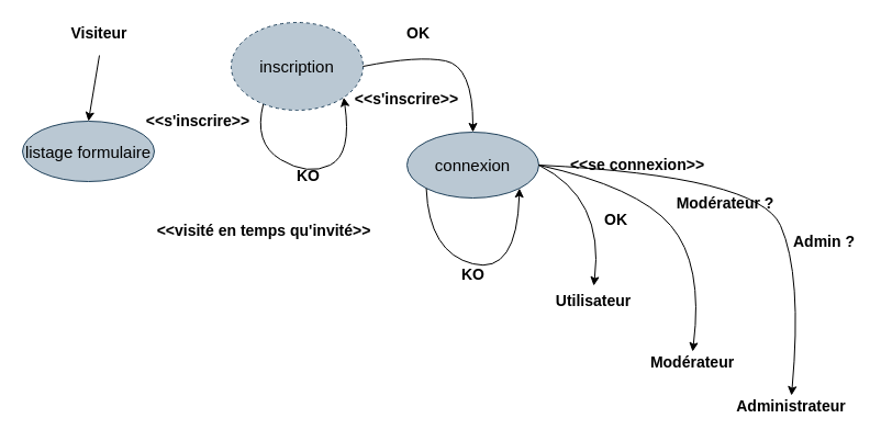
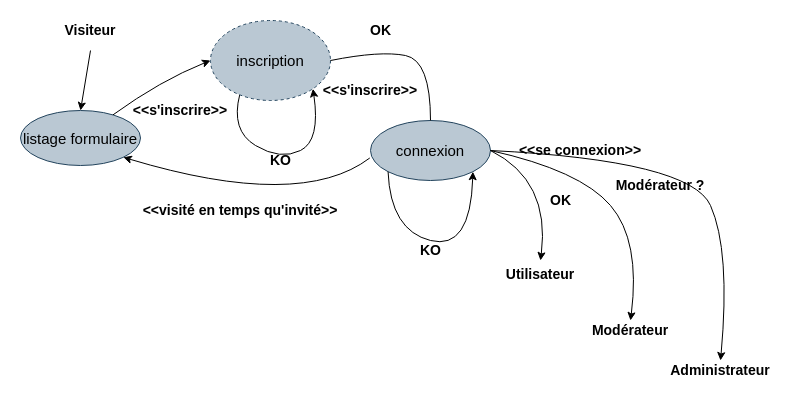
  <mxCell id="0" />
  <mxCell id="1" parent="0" />
  <mxCell id="2" value="&lt;span style=&quot;font-size: 15px&quot;&gt;listage formulaire&lt;/span&gt;" style="ellipse;whiteSpace=wrap;html=1;fillColor=#bac8d3;strokeColor=#23445d;" parent="1" vertex="1"><mxGeometry x="20" y="110" width="120" height="55" as="geometry" /></mxCell>
  <mxCell id="3" value="" style="endArrow=classic;html=1;entryX=0.5;entryY=0;entryDx=0;entryDy=0;" parent="1" target="2" edge="1"><mxGeometry width="50" height="50" relative="1" as="geometry"><mxPoint x="90" y="50" as="sourcePoint" /><mxPoint x="120" y="10" as="targetPoint" /></mxGeometry></mxCell>
  <mxCell id="4" value="&lt;b&gt;&lt;font style=&quot;font-size: 14px&quot;&gt;Visiteur&lt;/font&gt;&lt;/b&gt;" style="text;html=1;strokeColor=none;fillColor=none;align=center;verticalAlign=middle;whiteSpace=wrap;rounded=0;" parent="1" vertex="1"><mxGeometry x="70" y="20" width="40" height="20" as="geometry" /></mxCell>
  <mxCell id="5" value="&lt;b&gt;&lt;font style=&quot;font-size: 14px&quot;&gt;OK&lt;/font&gt;&lt;/b&gt;" style="text;html=1;align=center;verticalAlign=middle;resizable=0;points=[];autosize=1;" parent="1" vertex="1"><mxGeometry x="360" y="20" width="40" height="20" as="geometry" /></mxCell>
  <mxCell id="6" value="" style="curved=1;endArrow=classic;html=1;exitX=0.244;exitY=0.925;exitDx=0;exitDy=0;exitPerimeter=0;entryX=1;entryY=1;entryDx=0;entryDy=0;" parent="1" source="10" target="10" edge="1"><mxGeometry width="50" height="50" relative="1" as="geometry"><mxPoint x="270" y="190" as="sourcePoint" /><mxPoint x="370" y="170" as="targetPoint" /><Array as="points"><mxPoint x="230" y="130" /><mxPoint x="280" y="160" /><mxPoint x="320" y="140" /></Array></mxGeometry></mxCell>
  <mxCell id="7" value="&lt;b&gt;&lt;font style=&quot;font-size: 14px&quot;&gt;KO&lt;/font&gt;&lt;/b&gt;" style="text;html=1;align=center;verticalAlign=middle;resizable=0;points=[];autosize=1;" parent="1" vertex="1"><mxGeometry x="260" y="150" width="40" height="20" as="geometry" /></mxCell>
  <mxCell id="8" value="&lt;b&gt;&lt;font style=&quot;font-size: 14px&quot;&gt;Utilisateur&lt;/font&gt;&lt;/b&gt;" style="text;html=1;strokeColor=none;fillColor=none;align=center;verticalAlign=middle;whiteSpace=wrap;rounded=0;" parent="1" vertex="1"><mxGeometry x="520" y="264" width="40" height="20" as="geometry" /></mxCell>
+ <mxCell id="9" value="" style="curved=1;endArrow=classic;html=1;rounded=0;entryX=0;entryY=0.5;entryDx=0;entryDy=0;" parent="1" source="2" target="10" edge="1"><mxGeometry width="50" height="50" relative="1" as="geometry"><mxPoint x="210" y="230" as="sourcePoint" /><mxPoint x="300" y="110" as="targetPoint" /><Array as="points"><mxPoint x="160" y="80" /></Array></mxGeometry></mxCell>
  <mxCell id="10" value="&lt;span style=&quot;font-size: 15px&quot;&gt;inscription&lt;/span&gt;" style="ellipse;whiteSpace=wrap;html=1;fillColor=#bac8d3;strokeColor=#23445d;dashed=1;" parent="1" vertex="1"><mxGeometry x="210" y="20" width="120" height="80" as="geometry" /></mxCell>
  <mxCell id="11" value="&lt;span style=&quot;font-size: 15px&quot;&gt;connexion&lt;/span&gt;" style="ellipse;whiteSpace=wrap;html=1;fillColor=#bac8d3;strokeColor=#23445d;" parent="1" vertex="1"><mxGeometry x="370" y="120" width="120" height="60" as="geometry" /></mxCell>
- <mxCell id="12" value="" style="curved=1;endArrow=classic;html=1;rounded=0;entryX=0.5;entryY=0;entryDx=0;entryDy=0;exitX=1;exitY=0.5;exitDx=0;exitDy=0;" parent="1" source="10" target="11" edge="1"><mxGeometry width="50" height="50" relative="1" as="geometry"><mxPoint x="210" y="170" as="sourcePoint" /><mxPoint x="260" y="120" as="targetPoint" /><Array as="points"><mxPoint x="380" y="50" /><mxPoint x="430" y="60" /></Array></mxGeometry></mxCell>
+ <mxCell id="12" value="" style="curved=1;endArrow=none;html=1;rounded=0;entryX=0.5;entryY=0;entryDx=0;entryDy=0;exitX=1;exitY=0.5;exitDx=0;exitDy=0;" parent="1" source="10" target="11" edge="1"><mxGeometry width="50" height="50" relative="1" as="geometry"><mxPoint x="210" y="170" as="sourcePoint" /><mxPoint x="260" y="120" as="targetPoint" /><Array as="points"><mxPoint x="380" y="50" /><mxPoint x="430" y="60" /></Array></mxGeometry></mxCell>
  <mxCell id="13" value="" style="curved=1;endArrow=classic;html=1;exitX=0;exitY=1;exitDx=0;exitDy=0;entryX=1;entryY=1;entryDx=0;entryDy=0;" parent="1" source="11" target="11" edge="1"><mxGeometry width="50" height="50" relative="1" as="geometry"><mxPoint x="394.28" y="215.72" as="sourcePoint" /><mxPoint x="467.426" y="210.004" as="targetPoint" /><Array as="points"><mxPoint x="390" y="230" /><mxPoint x="470" y="250" /></Array></mxGeometry></mxCell>
  <mxCell id="14" value="&lt;b&gt;&lt;font style=&quot;font-size: 14px&quot;&gt;KO&lt;/font&gt;&lt;/b&gt;" style="text;html=1;align=center;verticalAlign=middle;resizable=0;points=[];autosize=1;" parent="1" vertex="1"><mxGeometry x="410" y="240" width="40" height="20" as="geometry" /></mxCell>
  <mxCell id="15" value="&lt;b&gt;&lt;font style=&quot;font-size: 14px&quot;&gt;OK&lt;/font&gt;&lt;/b&gt;" style="text;html=1;align=center;verticalAlign=middle;resizable=0;points=[];autosize=1;" parent="1" vertex="1"><mxGeometry x="540" y="190" width="40" height="20" as="geometry" /></mxCell>
  <mxCell id="16" value="" style="curved=1;endArrow=classic;html=1;rounded=0;exitX=1;exitY=0.5;exitDx=0;exitDy=0;" parent="1" source="11" edge="1"><mxGeometry width="50" height="50" relative="1" as="geometry"><mxPoint x="530" y="200" as="sourcePoint" /><mxPoint x="540" y="260" as="targetPoint" /><Array as="points"><mxPoint x="550" y="180" /></Array></mxGeometry></mxCell>
  <mxCell id="17" value="" style="curved=1;endArrow=classic;html=1;rounded=0;exitX=1;exitY=0.5;exitDx=0;exitDy=0;" edge="1" parent="1" source="11"><mxGeometry width="50" height="50" relative="1" as="geometry"><mxPoint x="580" y="220" as="sourcePoint" /><mxPoint x="630" y="320" as="targetPoint" /><Array as="points"><mxPoint x="580" y="170" /><mxPoint x="640" y="240" /></Array></mxGeometry></mxCell>
  <mxCell id="18" value="&lt;b&gt;&lt;font style=&quot;font-size: 14px&quot;&gt;Modérateur&lt;/font&gt;&lt;/b&gt;" style="text;html=1;strokeColor=none;fillColor=none;align=center;verticalAlign=middle;whiteSpace=wrap;rounded=0;" vertex="1" parent="1"><mxGeometry x="610" y="320" width="40" height="20" as="geometry" /></mxCell>
- <mxCell id="19" value="&lt;b&gt;&lt;font style=&quot;font-size: 14px&quot;&gt;Admin ?&lt;/font&gt;&lt;/b&gt;" style="text;html=1;strokeColor=none;fillColor=none;align=center;verticalAlign=middle;whiteSpace=wrap;rounded=0;" vertex="1" parent="1"><mxGeometry x="720" y="210" width="60" height="20" as="geometry" /></mxCell>
  <mxCell id="20" value="&lt;b&gt;&lt;font style=&quot;font-size: 14px&quot;&gt;&amp;lt;&amp;lt;s'inscrire&amp;gt;&amp;gt;&lt;/font&gt;&lt;/b&gt;" style="text;html=1;strokeColor=none;fillColor=none;align=center;verticalAlign=middle;whiteSpace=wrap;rounded=0;" vertex="1" parent="1"><mxGeometry x="160" y="100" width="40" height="20" as="geometry" /></mxCell>
  <mxCell id="21" value="&lt;b&gt;&lt;font style=&quot;font-size: 14px&quot;&gt;&amp;lt;&amp;lt;s'inscrire&amp;gt;&amp;gt;&lt;/font&gt;&lt;/b&gt;" style="text;html=1;strokeColor=none;fillColor=none;align=center;verticalAlign=middle;whiteSpace=wrap;rounded=0;" vertex="1" parent="1"><mxGeometry x="350" y="80" width="40" height="20" as="geometry" /></mxCell>
  <mxCell id="22" value="&lt;b&gt;&lt;font style=&quot;font-size: 14px&quot;&gt;&amp;lt;&amp;lt;se connexion&amp;gt;&amp;gt;&lt;/font&gt;&lt;/b&gt;" style="text;html=1;strokeColor=none;fillColor=none;align=center;verticalAlign=middle;whiteSpace=wrap;rounded=0;" vertex="1" parent="1"><mxGeometry x="510" y="140" width="140" height="20" as="geometry" /></mxCell>
  <mxCell id="23" value="" style="curved=1;endArrow=classic;html=1;rounded=0;exitX=1;exitY=0.5;exitDx=0;exitDy=0;" edge="1" parent="1" source="11"><mxGeometry width="50" height="50" relative="1" as="geometry"><mxPoint x="490" y="160" as="sourcePoint" /><mxPoint x="720" y="360" as="targetPoint" /><Array as="points"><mxPoint x="690" y="160" /><mxPoint x="730" y="250" /></Array></mxGeometry></mxCell>
  <mxCell id="24" value="&lt;b&gt;&lt;font style=&quot;font-size: 14px&quot;&gt;Administrateur&lt;/font&gt;&lt;/b&gt;" style="text;html=1;strokeColor=none;fillColor=none;align=center;verticalAlign=middle;whiteSpace=wrap;rounded=0;" vertex="1" parent="1"><mxGeometry x="700" y="360" width="40" height="20" as="geometry" /></mxCell>
  <mxCell id="25" value="&lt;b&gt;&lt;font style=&quot;font-size: 14px&quot;&gt;Modérateur ?&lt;/font&gt;&lt;/b&gt;" style="text;html=1;strokeColor=none;fillColor=none;align=center;verticalAlign=middle;whiteSpace=wrap;rounded=0;" vertex="1" parent="1"><mxGeometry x="610" y="175" width="100" height="20" as="geometry" /></mxCell>
+ <mxCell id="26" value="" style="curved=1;endArrow=classic;html=1;rounded=0;entryX=1;entryY=1;entryDx=0;entryDy=0;exitX=-0.006;exitY=0.625;exitDx=0;exitDy=0;exitPerimeter=0;" edge="1" parent="1" source="11" target="2"><mxGeometry width="50" height="50" relative="1" as="geometry"><mxPoint x="236.363" y="273.183" as="sourcePoint" /><mxPoint x="330" y="215" as="targetPoint" /><Array as="points"><mxPoint x="300" y="210" /></Array></mxGeometry></mxCell>
  <mxCell id="27" value="&lt;b&gt;&lt;font style=&quot;font-size: 14px&quot;&gt;&amp;lt;&amp;lt;visité en temps qu'invité&amp;gt;&amp;gt;&lt;/font&gt;&lt;/b&gt;" style="text;html=1;strokeColor=none;fillColor=none;align=center;verticalAlign=middle;whiteSpace=wrap;rounded=0;" vertex="1" parent="1"><mxGeometry x="135" y="200" width="210" height="20" as="geometry" /></mxCell>
